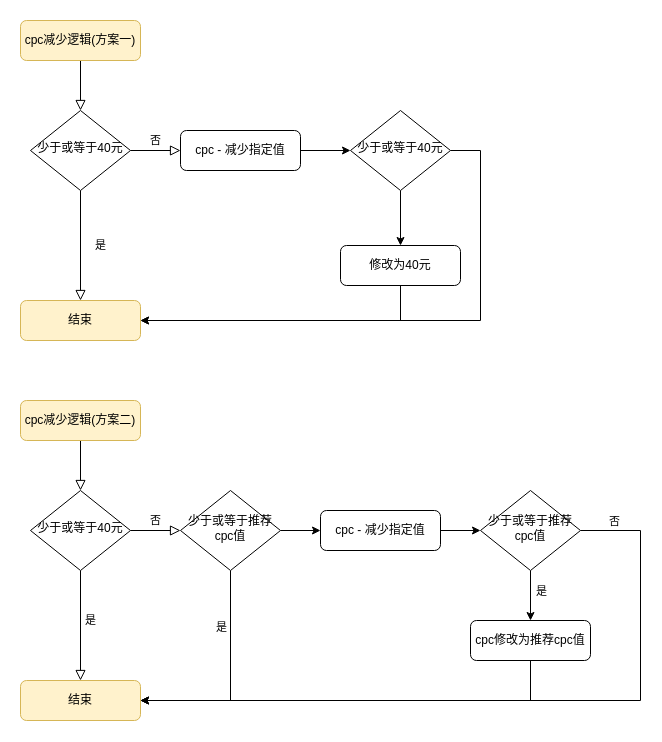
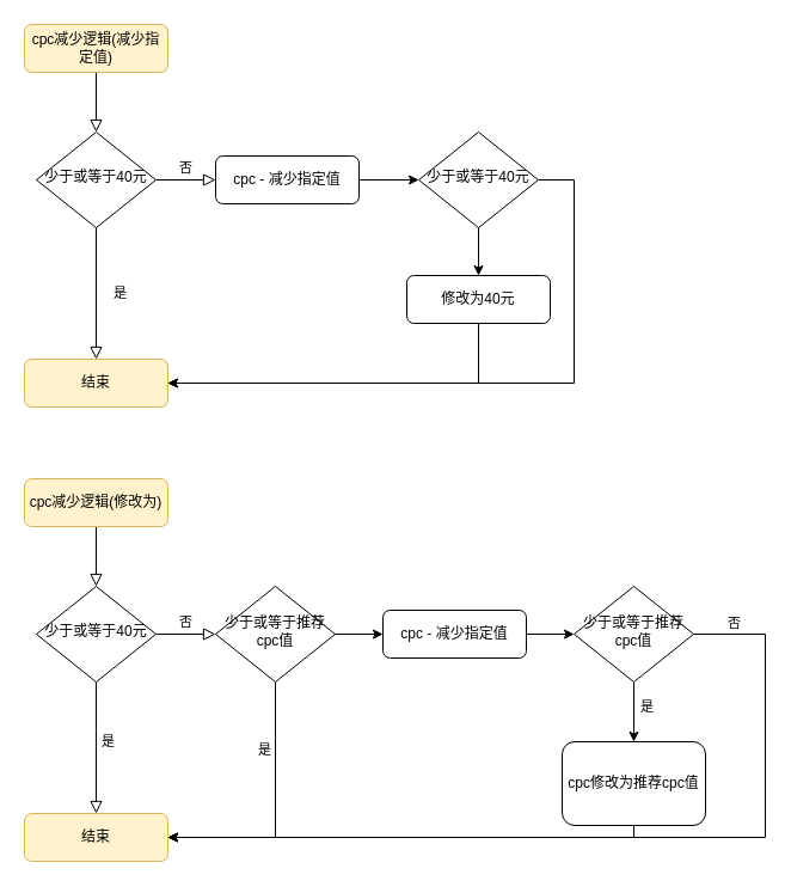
  <mxCell id="0" />
  <mxCell id="1" parent="0" />
  <mxCell id="2" value="" style="rounded=0;html=1;jettySize=auto;orthogonalLoop=1;fontSize=11;endArrow=block;endFill=0;endSize=8;strokeWidth=1;shadow=0;labelBackgroundColor=none;edgeStyle=orthogonalEdgeStyle;" parent="1" source="3" target="6" edge="1"><mxGeometry relative="1" as="geometry" /></mxCell>
- <mxCell id="3" value="cpc减少逻辑(方案一)" style="rounded=1;whiteSpace=wrap;html=1;fontSize=12;glass=0;strokeWidth=1;shadow=0;fillColor=#fff2cc;strokeColor=#d6b656;" parent="1" vertex="1"><mxGeometry x="20" y="20" width="120" height="40" as="geometry" /></mxCell>
+ <mxCell id="3" value="cpc减少逻辑(减少指定值)" style="rounded=1;whiteSpace=wrap;html=1;fontSize=12;glass=0;strokeWidth=1;shadow=0;fillColor=#fff2cc;strokeColor=#d6b656;" parent="1" vertex="1"><mxGeometry x="20" y="20" width="120" height="40" as="geometry" /></mxCell>
  <mxCell id="4" value="是" style="rounded=0;html=1;jettySize=auto;orthogonalLoop=1;fontSize=11;endArrow=block;endFill=0;endSize=8;strokeWidth=1;shadow=0;labelBackgroundColor=none;edgeStyle=orthogonalEdgeStyle;entryX=0.5;entryY=0;entryDx=0;entryDy=0;" parent="1" source="6" target="9" edge="1"><mxGeometry y="20" relative="1" as="geometry"><mxPoint as="offset" /><mxPoint x="80" y="230" as="targetPoint" /></mxGeometry></mxCell>
  <mxCell id="5" value="否" style="edgeStyle=orthogonalEdgeStyle;rounded=0;html=1;jettySize=auto;orthogonalLoop=1;fontSize=11;endArrow=block;endFill=0;endSize=8;strokeWidth=1;shadow=0;labelBackgroundColor=none;" parent="1" source="6" target="8" edge="1"><mxGeometry y="10" relative="1" as="geometry"><mxPoint as="offset" /></mxGeometry></mxCell>
  <mxCell id="6" value="少于或等于40元" style="rhombus;whiteSpace=wrap;html=1;shadow=0;fontFamily=Helvetica;fontSize=12;align=center;strokeWidth=1;spacing=6;spacingTop=-4;" parent="1" vertex="1"><mxGeometry x="30" y="110" width="100" height="80" as="geometry" /></mxCell>
  <mxCell id="7" style="edgeStyle=orthogonalEdgeStyle;rounded=0;orthogonalLoop=1;jettySize=auto;html=1;entryX=0;entryY=0.5;entryDx=0;entryDy=0;" edge="1" parent="1" source="8" target="12"><mxGeometry relative="1" as="geometry" /></mxCell>
  <mxCell id="8" value="cpc - 减少指定值" style="rounded=1;whiteSpace=wrap;html=1;fontSize=12;glass=0;strokeWidth=1;shadow=0;" parent="1" vertex="1"><mxGeometry x="180" y="130" width="120" height="40" as="geometry" /></mxCell>
  <mxCell id="9" value="结束" style="rounded=1;whiteSpace=wrap;html=1;fontSize=12;glass=0;strokeWidth=1;shadow=0;fillColor=#fff2cc;strokeColor=#d6b656;" parent="1" vertex="1"><mxGeometry x="20" y="300" width="120" height="40" as="geometry" /></mxCell>
  <mxCell id="10" style="edgeStyle=orthogonalEdgeStyle;rounded=0;orthogonalLoop=1;jettySize=auto;html=1;entryX=0.5;entryY=0;entryDx=0;entryDy=0;" edge="1" parent="1" source="12" target="14"><mxGeometry relative="1" as="geometry"><mxPoint x="400" y="260" as="targetPoint" /></mxGeometry></mxCell>
  <mxCell id="11" style="edgeStyle=orthogonalEdgeStyle;rounded=0;orthogonalLoop=1;jettySize=auto;html=1;entryX=1;entryY=0.5;entryDx=0;entryDy=0;" edge="1" parent="1" source="12" target="9"><mxGeometry relative="1" as="geometry"><Array as="points"><mxPoint x="480" y="150" /><mxPoint x="480" y="320" /></Array></mxGeometry></mxCell>
  <mxCell id="12" value="少于或等于40元" style="rhombus;whiteSpace=wrap;html=1;shadow=0;fontFamily=Helvetica;fontSize=12;align=center;strokeWidth=1;spacing=6;spacingTop=-4;" vertex="1" parent="1"><mxGeometry x="350" y="110" width="100" height="80" as="geometry" /></mxCell>
  <mxCell id="13" style="edgeStyle=orthogonalEdgeStyle;rounded=0;orthogonalLoop=1;jettySize=auto;html=1;entryX=1;entryY=0.5;entryDx=0;entryDy=0;" edge="1" parent="1" source="14" target="9"><mxGeometry relative="1" as="geometry"><Array as="points"><mxPoint x="400" y="320" /></Array></mxGeometry></mxCell>
- <mxCell id="14" value="修改为40元" style="rounded=1;whiteSpace=wrap;html=1;fontSize=12;glass=0;strokeWidth=1;shadow=0;" vertex="1" parent="1"><mxGeometry x="340" y="245" width="120" height="40" as="geometry" /></mxCell>
+ <mxCell id="14" value="修改为40元" style="rounded=1;whiteSpace=wrap;html=1;fontSize=12;glass=0;strokeWidth=1;shadow=0;" vertex="1" parent="1"><mxGeometry x="340" y="230" width="120" height="40" as="geometry" /></mxCell>
  <mxCell id="15" value="" style="rounded=0;html=1;jettySize=auto;orthogonalLoop=1;fontSize=11;endArrow=block;endFill=0;endSize=8;strokeWidth=1;shadow=0;labelBackgroundColor=none;edgeStyle=orthogonalEdgeStyle;" edge="1" parent="1" source="16" target="19"><mxGeometry relative="1" as="geometry" /></mxCell>
- <mxCell id="16" value="cpc减少逻辑(方案二)" style="rounded=1;whiteSpace=wrap;html=1;fontSize=12;glass=0;strokeWidth=1;shadow=0;fillColor=#fff2cc;strokeColor=#d6b656;" vertex="1" parent="1"><mxGeometry x="20" y="400" width="120" height="40" as="geometry" /></mxCell>
+ <mxCell id="16" value="cpc减少逻辑(修改为)" style="rounded=1;whiteSpace=wrap;html=1;fontSize=12;glass=0;strokeWidth=1;shadow=0;fillColor=#fff2cc;strokeColor=#d6b656;" vertex="1" parent="1"><mxGeometry x="20" y="400" width="120" height="40" as="geometry" /></mxCell>
  <mxCell id="17" value="是" style="rounded=0;html=1;jettySize=auto;orthogonalLoop=1;fontSize=11;endArrow=block;endFill=0;endSize=8;strokeWidth=1;shadow=0;labelBackgroundColor=none;edgeStyle=orthogonalEdgeStyle;entryX=0.5;entryY=0;entryDx=0;entryDy=0;" edge="1" parent="1" source="19" target="20"><mxGeometry x="-0.091" y="10" relative="1" as="geometry"><mxPoint as="offset" /><mxPoint x="80" y="610" as="targetPoint" /></mxGeometry></mxCell>
  <mxCell id="18" value="否" style="edgeStyle=orthogonalEdgeStyle;rounded=0;html=1;jettySize=auto;orthogonalLoop=1;fontSize=11;endArrow=block;endFill=0;endSize=8;strokeWidth=1;shadow=0;labelBackgroundColor=none;entryX=0;entryY=0.5;entryDx=0;entryDy=0;" edge="1" parent="1" source="19" target="24"><mxGeometry y="10" relative="1" as="geometry"><mxPoint as="offset" /><mxPoint x="180" y="530" as="targetPoint" /></mxGeometry></mxCell>
  <mxCell id="19" value="少于或等于40元" style="rhombus;whiteSpace=wrap;html=1;shadow=0;fontFamily=Helvetica;fontSize=12;align=center;strokeWidth=1;spacing=6;spacingTop=-4;" vertex="1" parent="1"><mxGeometry x="30" y="490" width="100" height="80" as="geometry" /></mxCell>
  <mxCell id="20" value="结束" style="rounded=1;whiteSpace=wrap;html=1;fontSize=12;glass=0;strokeWidth=1;shadow=0;fillColor=#fff2cc;strokeColor=#d6b656;" vertex="1" parent="1"><mxGeometry x="20" y="680" width="120" height="40" as="geometry" /></mxCell>
  <mxCell id="21" style="edgeStyle=orthogonalEdgeStyle;rounded=0;orthogonalLoop=1;jettySize=auto;html=1;entryX=1;entryY=0.5;entryDx=0;entryDy=0;" edge="1" parent="1" source="24" target="20"><mxGeometry relative="1" as="geometry"><Array as="points"><mxPoint x="230" y="700" /></Array></mxGeometry></mxCell>
  <mxCell id="22" value="是" style="edgeLabel;html=1;align=center;verticalAlign=middle;resizable=0;points=[];" vertex="1" connectable="0" parent="21"><mxGeometry x="-0.491" relative="1" as="geometry"><mxPoint x="-10" as="offset" /></mxGeometry></mxCell>
  <mxCell id="23" style="edgeStyle=orthogonalEdgeStyle;rounded=0;orthogonalLoop=1;jettySize=auto;html=1;entryX=0;entryY=0.5;entryDx=0;entryDy=0;" edge="1" parent="1" source="24" target="26"><mxGeometry relative="1" as="geometry" /></mxCell>
  <mxCell id="24" value="少于或等于推荐cpc值" style="rhombus;whiteSpace=wrap;html=1;shadow=0;fontFamily=Helvetica;fontSize=12;align=center;strokeWidth=1;spacing=6;spacingTop=-4;" vertex="1" parent="1"><mxGeometry x="180" y="490" width="100" height="80" as="geometry" /></mxCell>
  <mxCell id="25" style="edgeStyle=orthogonalEdgeStyle;rounded=0;orthogonalLoop=1;jettySize=auto;html=1;entryX=0;entryY=0.5;entryDx=0;entryDy=0;" edge="1" parent="1" source="26" target="31"><mxGeometry relative="1" as="geometry" /></mxCell>
  <mxCell id="26" value="cpc - 减少指定值" style="rounded=1;whiteSpace=wrap;html=1;fontSize=12;glass=0;strokeWidth=1;shadow=0;" vertex="1" parent="1"><mxGeometry x="320" y="510" width="120" height="40" as="geometry" /></mxCell>
  <mxCell id="27" style="edgeStyle=orthogonalEdgeStyle;rounded=0;orthogonalLoop=1;jettySize=auto;html=1;entryX=0.5;entryY=0;entryDx=0;entryDy=0;" edge="1" parent="1" source="31" target="33"><mxGeometry relative="1" as="geometry" /></mxCell>
  <mxCell id="28" value="是" style="edgeLabel;html=1;align=center;verticalAlign=middle;resizable=0;points=[];" vertex="1" connectable="0" parent="27"><mxGeometry x="-0.36" relative="1" as="geometry"><mxPoint x="10" y="4" as="offset" /></mxGeometry></mxCell>
  <mxCell id="29" style="edgeStyle=orthogonalEdgeStyle;rounded=0;orthogonalLoop=1;jettySize=auto;html=1;entryX=1;entryY=0.5;entryDx=0;entryDy=0;" edge="1" parent="1" source="31" target="20"><mxGeometry relative="1" as="geometry"><Array as="points"><mxPoint x="640" y="530" /><mxPoint x="640" y="700" /></Array></mxGeometry></mxCell>
  <mxCell id="30" value="否" style="edgeLabel;html=1;align=center;verticalAlign=middle;resizable=0;points=[];" vertex="1" connectable="0" parent="29"><mxGeometry x="-0.91" relative="1" as="geometry"><mxPoint y="-10" as="offset" /></mxGeometry></mxCell>
  <mxCell id="31" value="少于或等于推荐cpc值" style="rhombus;whiteSpace=wrap;html=1;shadow=0;fontFamily=Helvetica;fontSize=12;align=center;strokeWidth=1;spacing=6;spacingTop=-4;" vertex="1" parent="1"><mxGeometry x="480" y="490" width="100" height="80" as="geometry" /></mxCell>
  <mxCell id="32" style="edgeStyle=orthogonalEdgeStyle;rounded=0;orthogonalLoop=1;jettySize=auto;html=1;entryX=1;entryY=0.5;entryDx=0;entryDy=0;" edge="1" parent="1" source="33" target="20"><mxGeometry relative="1" as="geometry"><Array as="points"><mxPoint x="530" y="700" /></Array></mxGeometry></mxCell>
- <mxCell id="33" value="cpc修改为推荐cpc值" style="rounded=1;whiteSpace=wrap;html=1;fontSize=12;glass=0;strokeWidth=1;shadow=0;" vertex="1" parent="1"><mxGeometry x="470" y="620" width="120" height="40" as="geometry" /></mxCell>
+ <mxCell id="33" value="cpc修改为推荐cpc值" style="rounded=1;whiteSpace=wrap;html=1;fontSize=12;glass=0;strokeWidth=1;shadow=0;" vertex="1" parent="1"><mxGeometry x="470" y="620" width="120" height="70" as="geometry" /></mxCell>
